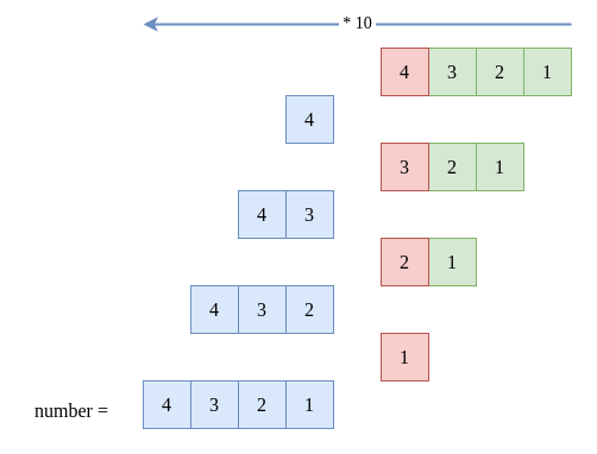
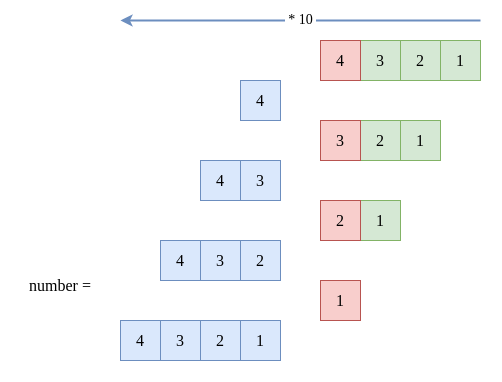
  <mxCell id="0" />
  <mxCell id="1" parent="0" />
  <mxCell id="2" value="&amp;nbsp;* 10&amp;nbsp;" style="endArrow=none;html=1;rounded=1;strokeColor=#6c8ebf;fontFamily=Ubuntu;fontSize=14;fillColor=#dae8fc;strokeWidth=2;startArrow=classic;startFill=1;endFill=0;" parent="1" edge="1"><mxGeometry width="50" height="50" relative="1" as="geometry"><mxPoint x="120" y="20" as="sourcePoint" /><mxPoint x="480" y="20" as="targetPoint" /></mxGeometry></mxCell>
- <mxCell id="3" value="number =" style="text;html=1;align=center;verticalAlign=middle;whiteSpace=wrap;rounded=0;fontFamily=Ubuntu;fontSize=16;" parent="1" vertex="1"><mxGeometry x="20" y="330" width="80" height="30" as="geometry" /></mxCell>
+ <mxCell id="3" value="number =" style="text;html=1;align=center;verticalAlign=middle;whiteSpace=wrap;rounded=0;fontFamily=Ubuntu;fontSize=16;" parent="1" vertex="1"><mxGeometry x="20" y="270" width="80" height="30" as="geometry" /></mxCell>
  <mxCell id="4" value="4" style="rounded=0;whiteSpace=wrap;html=1;strokeColor=#6c8ebf;strokeWidth=1;fontFamily=Ubuntu;fontSize=16;fillColor=#dae8fc;" parent="1" vertex="1"><mxGeometry x="240" y="80" width="40" height="40" as="geometry" /></mxCell>
  <mxCell id="5" value="4" style="rounded=0;whiteSpace=wrap;html=1;strokeColor=#6c8ebf;strokeWidth=1;fontFamily=Ubuntu;fontSize=16;fillColor=#dae8fc;" parent="1" vertex="1"><mxGeometry x="200" y="160" width="40" height="40" as="geometry" /></mxCell>
  <mxCell id="6" value="3" style="rounded=0;whiteSpace=wrap;html=1;strokeColor=#82b366;strokeWidth=1;fontFamily=Ubuntu;fontSize=16;fillColor=#d5e8d4;" parent="1" vertex="1"><mxGeometry x="360" y="40" width="40" height="40" as="geometry" /></mxCell>
  <mxCell id="7" value="3" style="rounded=0;whiteSpace=wrap;html=1;strokeColor=#6c8ebf;strokeWidth=1;fontFamily=Ubuntu;fontSize=16;fillColor=#dae8fc;" parent="1" vertex="1"><mxGeometry x="240" y="160" width="40" height="40" as="geometry" /></mxCell>
  <mxCell id="8" value="2" style="rounded=0;whiteSpace=wrap;html=1;strokeColor=#82b366;strokeWidth=1;fontFamily=Ubuntu;fontSize=16;fillColor=#d5e8d4;" parent="1" vertex="1"><mxGeometry x="400" y="40" width="40" height="40" as="geometry" /></mxCell>
  <mxCell id="9" value="1" style="rounded=0;whiteSpace=wrap;html=1;strokeColor=#82b366;strokeWidth=1;fontFamily=Ubuntu;fontSize=16;fillColor=#d5e8d4;" parent="1" vertex="1"><mxGeometry x="440" y="40" width="40" height="40" as="geometry" /></mxCell>
  <mxCell id="10" value="2" style="rounded=0;whiteSpace=wrap;html=1;strokeColor=#6c8ebf;strokeWidth=1;fontFamily=Ubuntu;fontSize=16;fillColor=#dae8fc;" parent="1" vertex="1"><mxGeometry x="240" y="240" width="40" height="40" as="geometry" /></mxCell>
  <mxCell id="11" value="4" style="rounded=0;whiteSpace=wrap;html=1;strokeColor=#6c8ebf;strokeWidth=1;fontFamily=Ubuntu;fontSize=16;fillColor=#dae8fc;" parent="1" vertex="1"><mxGeometry x="160" y="240" width="40" height="40" as="geometry" /></mxCell>
  <mxCell id="12" value="3" style="rounded=0;whiteSpace=wrap;html=1;strokeColor=#6c8ebf;strokeWidth=1;fontFamily=Ubuntu;fontSize=16;fillColor=#dae8fc;" parent="1" vertex="1"><mxGeometry x="200" y="240" width="40" height="40" as="geometry" /></mxCell>
  <mxCell id="13" value="2" style="rounded=0;whiteSpace=wrap;html=1;strokeColor=#82b366;strokeWidth=1;fontFamily=Ubuntu;fontSize=16;fillColor=#d5e8d4;" parent="1" vertex="1"><mxGeometry x="360" y="120" width="40" height="40" as="geometry" /></mxCell>
  <mxCell id="14" value="3" style="rounded=0;whiteSpace=wrap;html=1;strokeColor=#b85450;strokeWidth=1;fontFamily=Ubuntu;fontSize=16;fillColor=#f8cecc;" parent="1" vertex="1"><mxGeometry x="320" y="120" width="40" height="40" as="geometry" /></mxCell>
  <mxCell id="15" value="1" style="rounded=0;whiteSpace=wrap;html=1;strokeColor=#82b366;strokeWidth=1;fontFamily=Ubuntu;fontSize=16;fillColor=#d5e8d4;" parent="1" vertex="1"><mxGeometry x="400" y="120" width="40" height="40" as="geometry" /></mxCell>
  <mxCell id="16" value="1" style="rounded=0;whiteSpace=wrap;html=1;strokeColor=#82b366;strokeWidth=1;fontFamily=Ubuntu;fontSize=16;fillColor=#d5e8d4;" parent="1" vertex="1"><mxGeometry x="360" y="200" width="40" height="40" as="geometry" /></mxCell>
  <mxCell id="17" value="2" style="rounded=0;whiteSpace=wrap;html=1;strokeColor=#b85450;strokeWidth=1;fontFamily=Ubuntu;fontSize=16;fillColor=#f8cecc;" parent="1" vertex="1"><mxGeometry x="320" y="200" width="40" height="40" as="geometry" /></mxCell>
  <mxCell id="18" value="2" style="rounded=0;whiteSpace=wrap;html=1;strokeColor=#6c8ebf;strokeWidth=1;fontFamily=Ubuntu;fontSize=16;fillColor=#dae8fc;" parent="1" vertex="1"><mxGeometry x="200" y="320" width="40" height="40" as="geometry" /></mxCell>
  <mxCell id="19" value="4" style="rounded=0;whiteSpace=wrap;html=1;strokeColor=#6c8ebf;strokeWidth=1;fontFamily=Ubuntu;fontSize=16;fillColor=#dae8fc;" parent="1" vertex="1"><mxGeometry x="120" y="320" width="40" height="40" as="geometry" /></mxCell>
  <mxCell id="20" value="3" style="rounded=0;whiteSpace=wrap;html=1;strokeColor=#6c8ebf;strokeWidth=1;fontFamily=Ubuntu;fontSize=16;fillColor=#dae8fc;" parent="1" vertex="1"><mxGeometry x="160" y="320" width="40" height="40" as="geometry" /></mxCell>
  <mxCell id="21" value="1" style="rounded=0;whiteSpace=wrap;html=1;strokeColor=#6c8ebf;strokeWidth=1;fontFamily=Ubuntu;fontSize=16;fillColor=#dae8fc;" parent="1" vertex="1"><mxGeometry x="240" y="320" width="40" height="40" as="geometry" /></mxCell>
  <mxCell id="22" value="1" style="rounded=0;whiteSpace=wrap;html=1;strokeColor=#b85450;strokeWidth=1;fontFamily=Ubuntu;fontSize=16;fillColor=#f8cecc;" parent="1" vertex="1"><mxGeometry x="320" y="280" width="40" height="40" as="geometry" /></mxCell>
  <mxCell id="23" value="4" style="rounded=0;whiteSpace=wrap;html=1;strokeColor=#b85450;strokeWidth=1;fontFamily=Ubuntu;fontSize=16;fillColor=#f8cecc;" parent="1" vertex="1"><mxGeometry x="320" y="40" width="40" height="40" as="geometry" /></mxCell>
